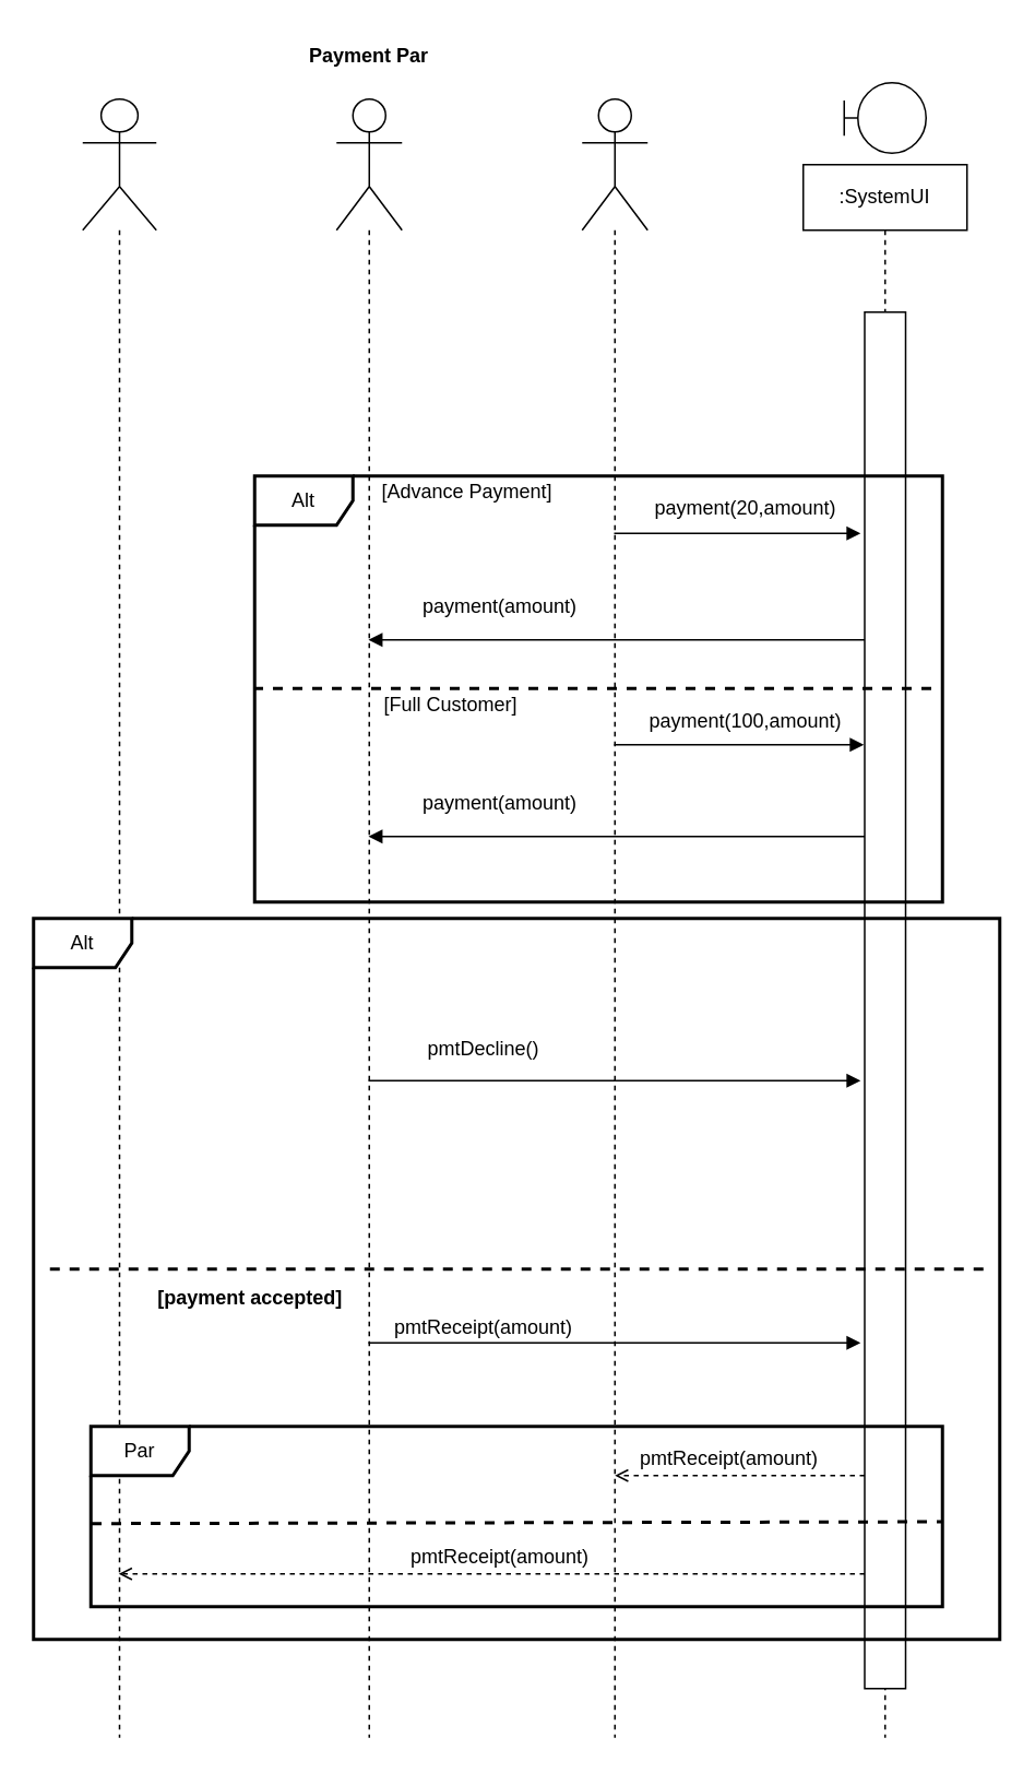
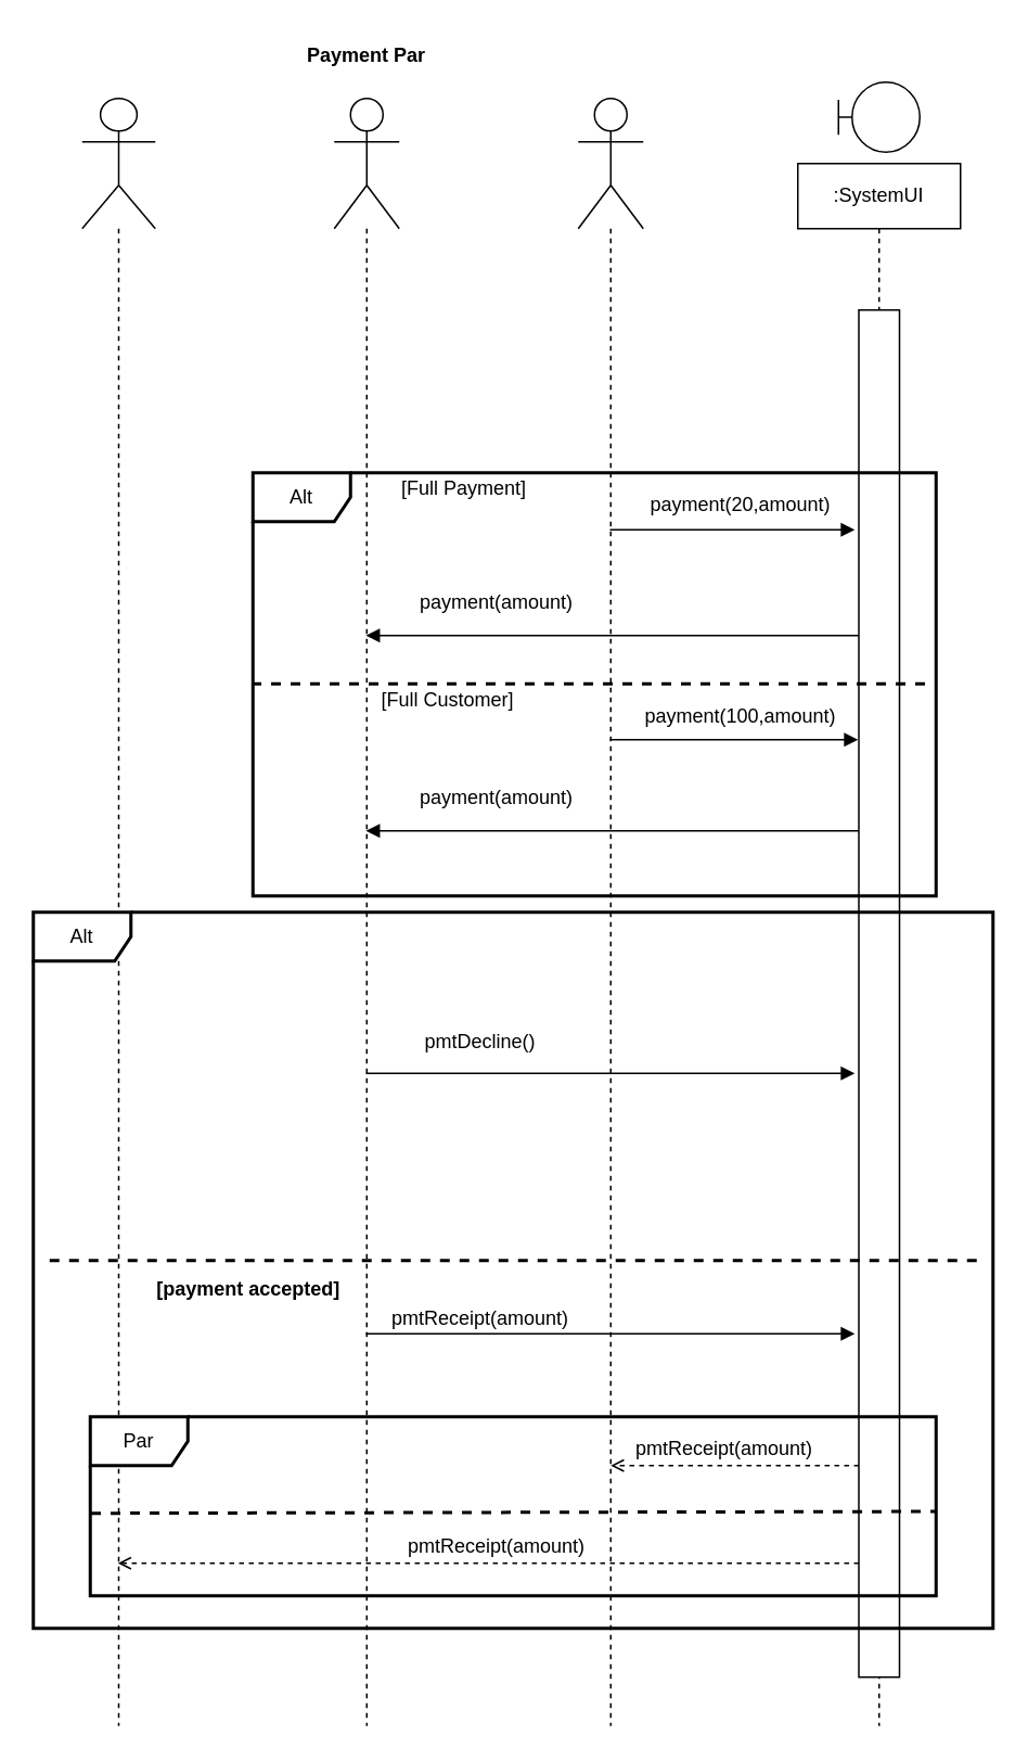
  <mxCell id="0" />
  <mxCell id="1" parent="0" />
  <mxCell id="2" value="" style="shape=umlLifeline;participant=umlActor;perimeter=lifelinePerimeter;whiteSpace=wrap;html=1;container=1;collapsible=0;recursiveResize=0;verticalAlign=top;spacingTop=36;outlineConnect=0;size=80;" parent="1" vertex="1"><mxGeometry x="50" y="60" width="45" height="1000" as="geometry" /></mxCell>
  <mxCell id="3" style="edgeStyle=orthogonalEdgeStyle;rounded=0;orthogonalLoop=1;jettySize=auto;html=1;endArrow=block;endFill=1;" parent="1" source="5" edge="1"><mxGeometry relative="1" as="geometry"><mxPoint x="525" y="659" as="targetPoint" /><Array as="points"><mxPoint x="295" y="659" /><mxPoint x="295" y="659" /></Array></mxGeometry></mxCell>
  <mxCell id="4" style="edgeStyle=orthogonalEdgeStyle;rounded=0;orthogonalLoop=1;jettySize=auto;html=1;endArrow=block;endFill=1;" parent="1" source="5" edge="1"><mxGeometry relative="1" as="geometry"><mxPoint x="525" y="819" as="targetPoint" /><Array as="points"><mxPoint x="315" y="819" /><mxPoint x="315" y="819" /></Array></mxGeometry></mxCell>
  <mxCell id="5" value="" style="shape=umlLifeline;participant=umlActor;perimeter=lifelinePerimeter;whiteSpace=wrap;html=1;container=1;collapsible=0;recursiveResize=0;verticalAlign=top;spacingTop=36;outlineConnect=0;size=80;" parent="1" vertex="1"><mxGeometry x="205" y="60" width="40" height="1000" as="geometry" /></mxCell>
  <mxCell id="6" value="Payment Par" style="text;align=center;fontStyle=1;verticalAlign=middle;spacingLeft=3;spacingRight=3;strokeColor=none;rotatable=0;points=[[0,0.5],[1,0.5]];portConstraint=eastwest;" parent="1" vertex="1"><mxGeometry x="185" y="20" width="80" height="26" as="geometry" /></mxCell>
  <mxCell id="7" style="edgeStyle=orthogonalEdgeStyle;rounded=0;orthogonalLoop=1;jettySize=auto;html=1;endArrow=block;endFill=1;" parent="1" source="9" edge="1"><mxGeometry relative="1" as="geometry"><mxPoint x="525" y="325" as="targetPoint" /><Array as="points"><mxPoint x="525" y="325" /></Array></mxGeometry></mxCell>
  <mxCell id="8" style="edgeStyle=orthogonalEdgeStyle;rounded=0;orthogonalLoop=1;jettySize=auto;html=1;endArrow=block;endFill=1;" parent="1" source="9" edge="1"><mxGeometry relative="1" as="geometry"><mxPoint x="527" y="454" as="targetPoint" /><Array as="points"><mxPoint x="425" y="454" /><mxPoint x="425" y="454" /></Array></mxGeometry></mxCell>
  <mxCell id="9" value="" style="shape=umlLifeline;participant=umlActor;perimeter=lifelinePerimeter;whiteSpace=wrap;html=1;container=1;collapsible=0;recursiveResize=0;verticalAlign=top;spacingTop=36;outlineConnect=0;size=80;" parent="1" vertex="1"><mxGeometry x="355" y="60" width="40" height="1000" as="geometry" /></mxCell>
  <mxCell id="10" value="" style="shape=umlBoundary;whiteSpace=wrap;html=1;" parent="1" vertex="1"><mxGeometry x="515" y="50" width="50" height="43" as="geometry" /></mxCell>
  <mxCell id="11" value=":SystemUI" style="shape=umlLifeline;perimeter=lifelinePerimeter;whiteSpace=wrap;html=1;container=1;collapsible=0;recursiveResize=0;outlineConnect=0;" parent="1" vertex="1"><mxGeometry x="490" y="100" width="100" height="960" as="geometry" /></mxCell>
  <mxCell id="12" value="" style="html=1;points=[];perimeter=orthogonalPerimeter;" parent="11" vertex="1"><mxGeometry x="37.5" y="90" width="25" height="840" as="geometry" /></mxCell>
  <mxCell id="13" value="payment(20,amount)" style="text;html=1;strokeColor=none;fillColor=none;align=center;verticalAlign=middle;whiteSpace=wrap;rounded=0;" parent="1" vertex="1"><mxGeometry x="435" y="300" width="40" height="20" as="geometry" /></mxCell>
  <mxCell id="14" style="edgeStyle=orthogonalEdgeStyle;rounded=0;orthogonalLoop=1;jettySize=auto;html=1;endArrow=block;endFill=1;" parent="1" source="12" target="5" edge="1"><mxGeometry relative="1" as="geometry"><Array as="points"><mxPoint x="455" y="390" /><mxPoint x="455" y="390" /></Array></mxGeometry></mxCell>
  <mxCell id="15" value="payment(amount)" style="text;html=1;strokeColor=none;fillColor=none;align=center;verticalAlign=middle;whiteSpace=wrap;rounded=0;" parent="1" vertex="1"><mxGeometry x="285" y="360" width="40" height="20" as="geometry" /></mxCell>
  <mxCell id="16" value="payment(100,amount)" style="text;html=1;strokeColor=none;fillColor=none;align=center;verticalAlign=middle;whiteSpace=wrap;rounded=0;" parent="1" vertex="1"><mxGeometry x="435" y="430" width="40" height="20" as="geometry" /></mxCell>
  <mxCell id="17" style="edgeStyle=orthogonalEdgeStyle;rounded=0;orthogonalLoop=1;jettySize=auto;html=1;endArrow=block;endFill=1;" parent="1" source="12" target="5" edge="1"><mxGeometry relative="1" as="geometry"><Array as="points"><mxPoint x="455" y="510" /><mxPoint x="455" y="510" /></Array></mxGeometry></mxCell>
  <mxCell id="18" value="payment(amount)" style="text;html=1;strokeColor=none;fillColor=none;align=center;verticalAlign=middle;whiteSpace=wrap;rounded=0;" parent="1" vertex="1"><mxGeometry x="285" y="480" width="40" height="20" as="geometry" /></mxCell>
  <mxCell id="19" value="Alt" style="shape=umlFrame;whiteSpace=wrap;html=1;strokeWidth=2;" parent="1" vertex="1"><mxGeometry x="155" y="290" width="420" height="260" as="geometry" /></mxCell>
  <mxCell id="20" value="" style="endArrow=none;dashed=1;html=1;entryX=1.001;entryY=0.499;entryDx=0;entryDy=0;entryPerimeter=0;exitX=-0.002;exitY=0.499;exitDx=0;exitDy=0;exitPerimeter=0;strokeWidth=2;" parent="1" source="19" target="19" edge="1"><mxGeometry width="50" height="50" relative="1" as="geometry"><mxPoint x="155" y="460" as="sourcePoint" /><mxPoint x="205" y="410" as="targetPoint" /></mxGeometry></mxCell>
- <mxCell id="21" value="[Advance Payment]" style="text;html=1;strokeColor=none;fillColor=none;align=center;verticalAlign=middle;whiteSpace=wrap;rounded=0;" parent="1" vertex="1"><mxGeometry x="225" y="290" width="120" height="20" as="geometry" /></mxCell>
+ <mxCell id="21" value="[Full Payment]" style="text;html=1;strokeColor=none;fillColor=none;align=center;verticalAlign=middle;whiteSpace=wrap;rounded=0;" parent="1" vertex="1"><mxGeometry x="225" y="290" width="120" height="20" as="geometry" /></mxCell>
  <mxCell id="22" value="[Full Customer]" style="text;html=1;strokeColor=none;fillColor=none;align=center;verticalAlign=middle;whiteSpace=wrap;rounded=0;" parent="1" vertex="1"><mxGeometry x="215" y="420" width="120" height="20" as="geometry" /></mxCell>
  <mxCell id="23" value="pmtDecline()" style="text;html=1;strokeColor=none;fillColor=none;align=center;verticalAlign=middle;whiteSpace=wrap;rounded=0;" parent="1" vertex="1"><mxGeometry x="275" y="630" width="40" height="20" as="geometry" /></mxCell>
  <mxCell id="24" style="edgeStyle=orthogonalEdgeStyle;rounded=0;orthogonalLoop=1;jettySize=auto;html=1;dashed=1;endArrow=open;endFill=0;" parent="1" source="12" edge="1"><mxGeometry relative="1" as="geometry"><mxPoint x="375" y="900" as="targetPoint" /><Array as="points"><mxPoint x="375" y="900" /></Array></mxGeometry></mxCell>
  <mxCell id="25" style="edgeStyle=orthogonalEdgeStyle;rounded=0;orthogonalLoop=1;jettySize=auto;html=1;dashed=1;endArrow=open;endFill=0;" parent="1" source="12" target="2" edge="1"><mxGeometry relative="1" as="geometry"><Array as="points"><mxPoint x="435" y="960" /><mxPoint x="435" y="960" /></Array></mxGeometry></mxCell>
  <mxCell id="26" value="Par" style="shape=umlFrame;whiteSpace=wrap;html=1;strokeWidth=2;" parent="1" vertex="1"><mxGeometry x="55" y="870" width="520" height="110" as="geometry" /></mxCell>
  <mxCell id="27" value="" style="endArrow=none;dashed=1;html=1;exitX=0.001;exitY=0.539;exitDx=0;exitDy=0;exitPerimeter=0;entryX=1.001;entryY=0.529;entryDx=0;entryDy=0;entryPerimeter=0;strokeWidth=2;" parent="1" source="26" target="26" edge="1"><mxGeometry width="50" height="50" relative="1" as="geometry"><mxPoint x="135" y="950" as="sourcePoint" /><mxPoint x="185" y="900" as="targetPoint" /></mxGeometry></mxCell>
  <mxCell id="28" value="pmtReceipt(amount)" style="text;html=1;strokeColor=none;fillColor=none;align=center;verticalAlign=middle;whiteSpace=wrap;rounded=0;" parent="1" vertex="1"><mxGeometry x="425" y="880" width="40" height="20" as="geometry" /></mxCell>
  <mxCell id="29" value="pmtReceipt(amount)" style="text;html=1;strokeColor=none;fillColor=none;align=center;verticalAlign=middle;whiteSpace=wrap;rounded=0;" parent="1" vertex="1"><mxGeometry x="285" y="940" width="40" height="20" as="geometry" /></mxCell>
  <mxCell id="30" value="pmtReceipt(amount)" style="text;html=1;strokeColor=none;fillColor=none;align=center;verticalAlign=middle;whiteSpace=wrap;rounded=0;" parent="1" vertex="1"><mxGeometry x="275" y="800" width="40" height="20" as="geometry" /></mxCell>
  <mxCell id="31" value="[payment accepted]" style="text;align=center;fontStyle=1;verticalAlign=middle;spacingLeft=3;spacingRight=3;strokeColor=none;rotatable=0;points=[[0,0.5],[1,0.5]];portConstraint=eastwest;" parent="1" vertex="1"><mxGeometry x="112.5" y="778" width="80" height="26" as="geometry" /></mxCell>
  <mxCell id="32" value="Alt" style="shape=umlFrame;whiteSpace=wrap;html=1;strokeWidth=2;" parent="1" vertex="1"><mxGeometry x="20" y="560" width="590" height="440" as="geometry" /></mxCell>
  <mxCell id="33" value="" style="line;strokeWidth=2;fillColor=none;align=left;verticalAlign=middle;spacingTop=-1;spacingLeft=3;spacingRight=3;rotatable=0;labelPosition=right;points=[];portConstraint=eastwest;dashed=1;" parent="1" vertex="1"><mxGeometry x="30" y="770" width="570" height="8" as="geometry" /></mxCell>
